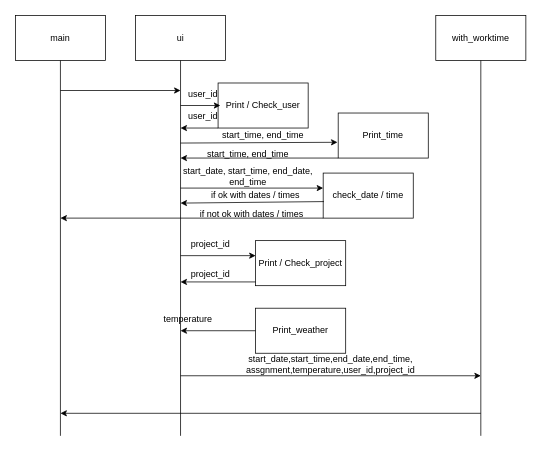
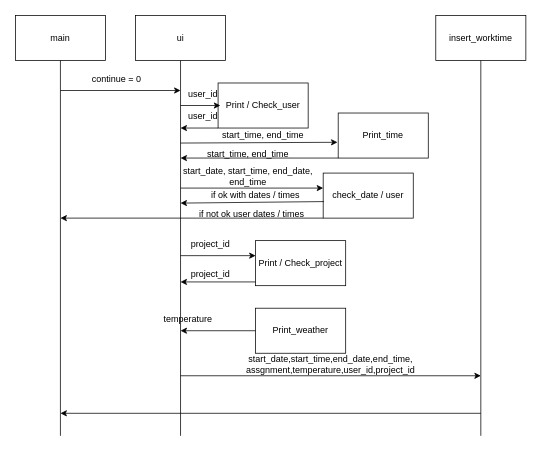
  <mxCell id="0" />
  <mxCell id="1" parent="0" />
  <mxCell id="2" value="main" style="rounded=0;whiteSpace=wrap;html=1;" vertex="1" parent="1"><mxGeometry x="20" y="20" width="120" height="60" as="geometry" /></mxCell>
  <mxCell id="3" value="ui" style="rounded=0;whiteSpace=wrap;html=1;" vertex="1" parent="1"><mxGeometry x="180" y="20" width="120" height="60" as="geometry" /></mxCell>
- <mxCell id="4" value="with_worktime" style="rounded=0;whiteSpace=wrap;html=1;" vertex="1" parent="1"><mxGeometry x="580" y="20" width="120" height="60" as="geometry" /></mxCell>
+ <mxCell id="4" value="insert_worktime" style="rounded=0;whiteSpace=wrap;html=1;" vertex="1" parent="1"><mxGeometry x="580" y="20" width="120" height="60" as="geometry" /></mxCell>
  <mxCell id="5" value="" style="endArrow=none;html=1;rounded=0;" edge="1" parent="1"><mxGeometry width="50" height="50" relative="1" as="geometry"><mxPoint x="80" y="580" as="sourcePoint" /><mxPoint x="80" y="80" as="targetPoint" /></mxGeometry></mxCell>
  <mxCell id="6" value="" style="endArrow=none;html=1;rounded=0;" edge="1" parent="1"><mxGeometry width="50" height="50" relative="1" as="geometry"><mxPoint x="240" y="580" as="sourcePoint" /><mxPoint x="240" y="80" as="targetPoint" /></mxGeometry></mxCell>
  <mxCell id="7" value="" style="endArrow=classic;html=1;rounded=0;" edge="1" parent="1"><mxGeometry width="50" height="50" relative="1" as="geometry"><mxPoint x="80" y="120" as="sourcePoint" /><mxPoint x="240" y="120" as="targetPoint" /></mxGeometry></mxCell>
  <mxCell id="8" value="Print / Check_user" style="rounded=0;whiteSpace=wrap;html=1;" vertex="1" parent="1"><mxGeometry x="290" y="110" width="120" height="60" as="geometry" /></mxCell>
  <mxCell id="9" value="user_id" style="text;html=1;strokeColor=none;fillColor=none;align=center;verticalAlign=middle;whiteSpace=wrap;rounded=0;" vertex="1" parent="1"><mxGeometry x="240" y="110" width="60" height="30" as="geometry" /></mxCell>
  <mxCell id="10" value="" style="endArrow=classic;html=1;rounded=0;" edge="1" parent="1"><mxGeometry width="50" height="50" relative="1" as="geometry"><mxPoint x="290" y="170" as="sourcePoint" /><mxPoint x="240" y="170" as="targetPoint" /></mxGeometry></mxCell>
- <mxCell id="11" value="check_date / time" style="rounded=0;whiteSpace=wrap;html=1;" vertex="1" parent="1"><mxGeometry x="430" y="230" width="120" height="60" as="geometry" /></mxCell>
+ <mxCell id="11" value="check_date / user" style="rounded=0;whiteSpace=wrap;html=1;" vertex="1" parent="1"><mxGeometry x="430" y="230" width="120" height="60" as="geometry" /></mxCell>
  <mxCell id="12" value="start_date, start_time, end_date, end_time" style="text;html=1;strokeColor=none;fillColor=none;align=center;verticalAlign=middle;whiteSpace=wrap;rounded=0;" vertex="1" parent="1"><mxGeometry x="230" y="220" width="200" height="30" as="geometry" /></mxCell>
  <mxCell id="13" value="" style="endArrow=classic;html=1;rounded=0;exitX=0.008;exitY=0.633;exitDx=0;exitDy=0;exitPerimeter=0;" edge="1" parent="1" source="11"><mxGeometry width="50" height="50" relative="1" as="geometry"><mxPoint x="425" y="270" as="sourcePoint" /><mxPoint x="240" y="270" as="targetPoint" /></mxGeometry></mxCell>
  <mxCell id="14" value="Print / Check_project" style="rounded=0;whiteSpace=wrap;html=1;" vertex="1" parent="1"><mxGeometry x="340" y="320" width="120" height="60" as="geometry" /></mxCell>
  <mxCell id="15" value="" style="endArrow=classic;html=1;rounded=0;" edge="1" parent="1"><mxGeometry width="50" height="50" relative="1" as="geometry"><mxPoint x="240" y="340" as="sourcePoint" /><mxPoint x="340" y="340" as="targetPoint" /></mxGeometry></mxCell>
  <mxCell id="16" value="project_id" style="text;html=1;strokeColor=none;fillColor=none;align=center;verticalAlign=middle;whiteSpace=wrap;rounded=0;" vertex="1" parent="1"><mxGeometry x="250" y="310" width="60" height="30" as="geometry" /></mxCell>
  <mxCell id="17" value="" style="endArrow=classic;html=1;rounded=0;" edge="1" parent="1"><mxGeometry width="50" height="50" relative="1" as="geometry"><mxPoint x="340" y="375" as="sourcePoint" /><mxPoint x="240" y="375" as="targetPoint" /></mxGeometry></mxCell>
  <mxCell id="18" value="Print_weather" style="rounded=0;whiteSpace=wrap;html=1;" vertex="1" parent="1"><mxGeometry x="340" y="410" width="120" height="60" as="geometry" /></mxCell>
  <mxCell id="19" value="" style="endArrow=classic;html=1;rounded=0;" edge="1" parent="1"><mxGeometry width="50" height="50" relative="1" as="geometry"><mxPoint x="340" y="440" as="sourcePoint" /><mxPoint x="240" y="440" as="targetPoint" /></mxGeometry></mxCell>
  <mxCell id="20" value="temperature" style="text;html=1;strokeColor=none;fillColor=none;align=center;verticalAlign=middle;whiteSpace=wrap;rounded=0;" vertex="1" parent="1"><mxGeometry x="220" y="410" width="60" height="30" as="geometry" /></mxCell>
  <mxCell id="21" value="" style="endArrow=none;html=1;rounded=0;" edge="1" parent="1"><mxGeometry width="50" height="50" relative="1" as="geometry"><mxPoint x="640" y="580" as="sourcePoint" /><mxPoint x="640" y="80" as="targetPoint" /></mxGeometry></mxCell>
  <mxCell id="22" value="" style="endArrow=classic;html=1;rounded=0;" edge="1" parent="1"><mxGeometry width="50" height="50" relative="1" as="geometry"><mxPoint x="240" y="500" as="sourcePoint" /><mxPoint x="640" y="500" as="targetPoint" /></mxGeometry></mxCell>
  <mxCell id="23" value="start_date,start_time,end_date,end_time, assgnment,temperature,user_id,project_id" style="text;html=1;strokeColor=none;fillColor=none;align=center;verticalAlign=middle;whiteSpace=wrap;rounded=0;" vertex="1" parent="1"><mxGeometry x="290" y="470" width="300" height="30" as="geometry" /></mxCell>
  <mxCell id="24" value="" style="endArrow=classic;html=1;rounded=0;" edge="1" parent="1"><mxGeometry width="50" height="50" relative="1" as="geometry"><mxPoint x="640" y="550" as="sourcePoint" /><mxPoint x="80" y="550" as="targetPoint" /></mxGeometry></mxCell>
+ <mxCell id="25" value="continue = 0" style="text;html=1;strokeColor=none;fillColor=none;align=center;verticalAlign=middle;whiteSpace=wrap;rounded=0;" vertex="1" parent="1"><mxGeometry x="110" y="90" width="90" height="30" as="geometry" /></mxCell>
  <mxCell id="26" value="" style="endArrow=classic;html=1;rounded=0;entryX=1;entryY=1;entryDx=0;entryDy=0;" edge="1" parent="1" target="12"><mxGeometry width="50" height="50" relative="1" as="geometry"><mxPoint x="240" y="250" as="sourcePoint" /><mxPoint x="290" y="200" as="targetPoint" /></mxGeometry></mxCell>
  <mxCell id="27" value="if ok with dates / times" style="text;html=1;strokeColor=none;fillColor=none;align=center;verticalAlign=middle;whiteSpace=wrap;rounded=0;" vertex="1" parent="1"><mxGeometry x="250" y="245" width="180" height="30" as="geometry" /></mxCell>
  <mxCell id="28" value="" style="endArrow=classic;html=1;rounded=0;" edge="1" parent="1"><mxGeometry width="50" height="50" relative="1" as="geometry"><mxPoint x="430" y="290" as="sourcePoint" /><mxPoint x="80" y="290" as="targetPoint" /></mxGeometry></mxCell>
- <mxCell id="29" value="if not ok with dates / times" style="text;html=1;strokeColor=none;fillColor=none;align=center;verticalAlign=middle;whiteSpace=wrap;rounded=0;" vertex="1" parent="1"><mxGeometry x="250" y="270" width="170" height="30" as="geometry" /></mxCell>
+ <mxCell id="29" value="if not ok user dates / times" style="text;html=1;strokeColor=none;fillColor=none;align=center;verticalAlign=middle;whiteSpace=wrap;rounded=0;" vertex="1" parent="1"><mxGeometry x="250" y="270" width="170" height="30" as="geometry" /></mxCell>
  <mxCell id="30" value="project_id" style="text;html=1;strokeColor=none;fillColor=none;align=center;verticalAlign=middle;whiteSpace=wrap;rounded=0;" vertex="1" parent="1"><mxGeometry x="250" y="350" width="60" height="30" as="geometry" /></mxCell>
  <mxCell id="31" value="user_id" style="text;html=1;strokeColor=none;fillColor=none;align=center;verticalAlign=middle;whiteSpace=wrap;rounded=0;" vertex="1" parent="1"><mxGeometry x="240" y="140" width="60" height="30" as="geometry" /></mxCell>
  <mxCell id="32" value="" style="endArrow=classic;html=1;rounded=0;entryX=0.883;entryY=0;entryDx=0;entryDy=0;entryPerimeter=0;" edge="1" parent="1" target="31"><mxGeometry width="50" height="50" relative="1" as="geometry"><mxPoint x="240" y="140" as="sourcePoint" /><mxPoint x="290" y="90" as="targetPoint" /></mxGeometry></mxCell>
  <mxCell id="33" value="Print_time" style="rounded=0;whiteSpace=wrap;html=1;" vertex="1" parent="1"><mxGeometry x="450" y="150" width="120" height="60" as="geometry" /></mxCell>
  <mxCell id="34" value="" style="endArrow=classic;html=1;rounded=0;entryX=-0.008;entryY=0.65;entryDx=0;entryDy=0;entryPerimeter=0;" edge="1" parent="1" target="33"><mxGeometry width="50" height="50" relative="1" as="geometry"><mxPoint x="240" y="190" as="sourcePoint" /><mxPoint x="290" y="140" as="targetPoint" /></mxGeometry></mxCell>
  <mxCell id="35" value="start_time, end_time" style="text;html=1;strokeColor=none;fillColor=none;align=center;verticalAlign=middle;whiteSpace=wrap;rounded=0;" vertex="1" parent="1"><mxGeometry x="260" y="190" width="140" height="30" as="geometry" /></mxCell>
  <mxCell id="36" value="" style="endArrow=classic;html=1;rounded=0;" edge="1" parent="1"><mxGeometry width="50" height="50" relative="1" as="geometry"><mxPoint x="450" y="210" as="sourcePoint" /><mxPoint x="240" y="210" as="targetPoint" /></mxGeometry></mxCell>
  <mxCell id="37" value="start_time, end_time" style="text;html=1;strokeColor=none;fillColor=none;align=center;verticalAlign=middle;whiteSpace=wrap;rounded=0;" vertex="1" parent="1"><mxGeometry x="280" y="165" width="140" height="30" as="geometry" /></mxCell>
